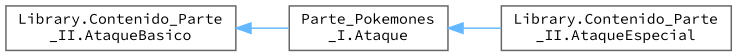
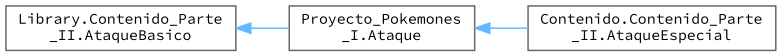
  digraph {
    fontname="Source Code Pro"
    rankdir=LR
    node [color=grey40 fillcolor=white fontname="Source Code Pro" fontsize=10 shape=box style=filled]
    edge [color=steelblue1 dir=back fontname="Source Code Pro" fontsize=10 labelfontname=Helvetica labelfontsize=10 style=solid]
-   n1 [height=0.2 label="Parte_Pokemones\l_I.Ataque" width=0.4]
-   n2 [height=0.2 label="Library.Contenido_Parte\l_II.AtaqueEspecial" width=0.4]
+   n1 [height=0.2 label="Proyecto_Pokemones\l_I.Ataque" width=0.4]
+   n2 [height=0.2 label="Contenido.Contenido_Parte\l_II.AtaqueEspecial" width=0.4]
    n3 [height=0.2 label="Library.Contenido_Parte\l_II.AtaqueBasico" width=0.4]
    n1 -> n2
    n3 -> n1
  }
